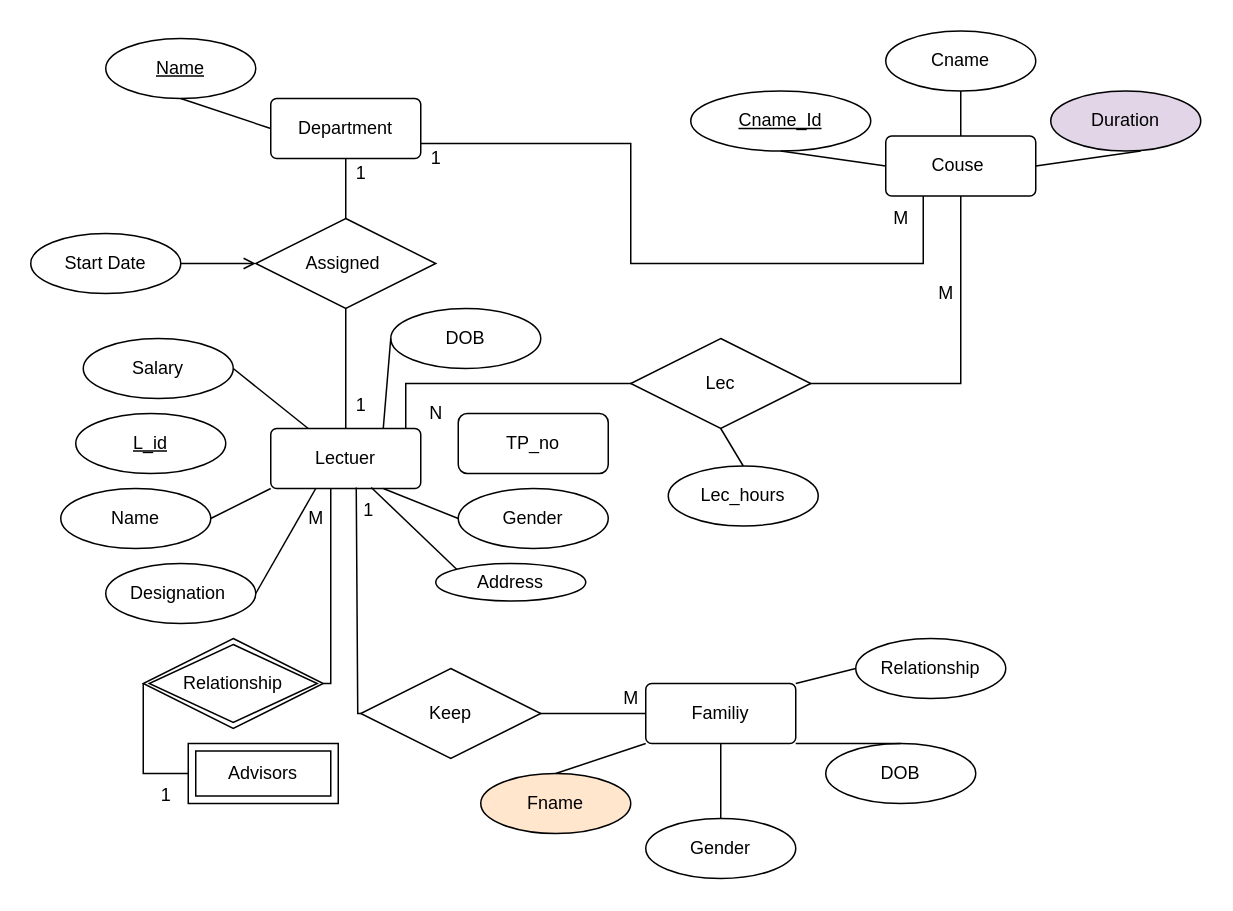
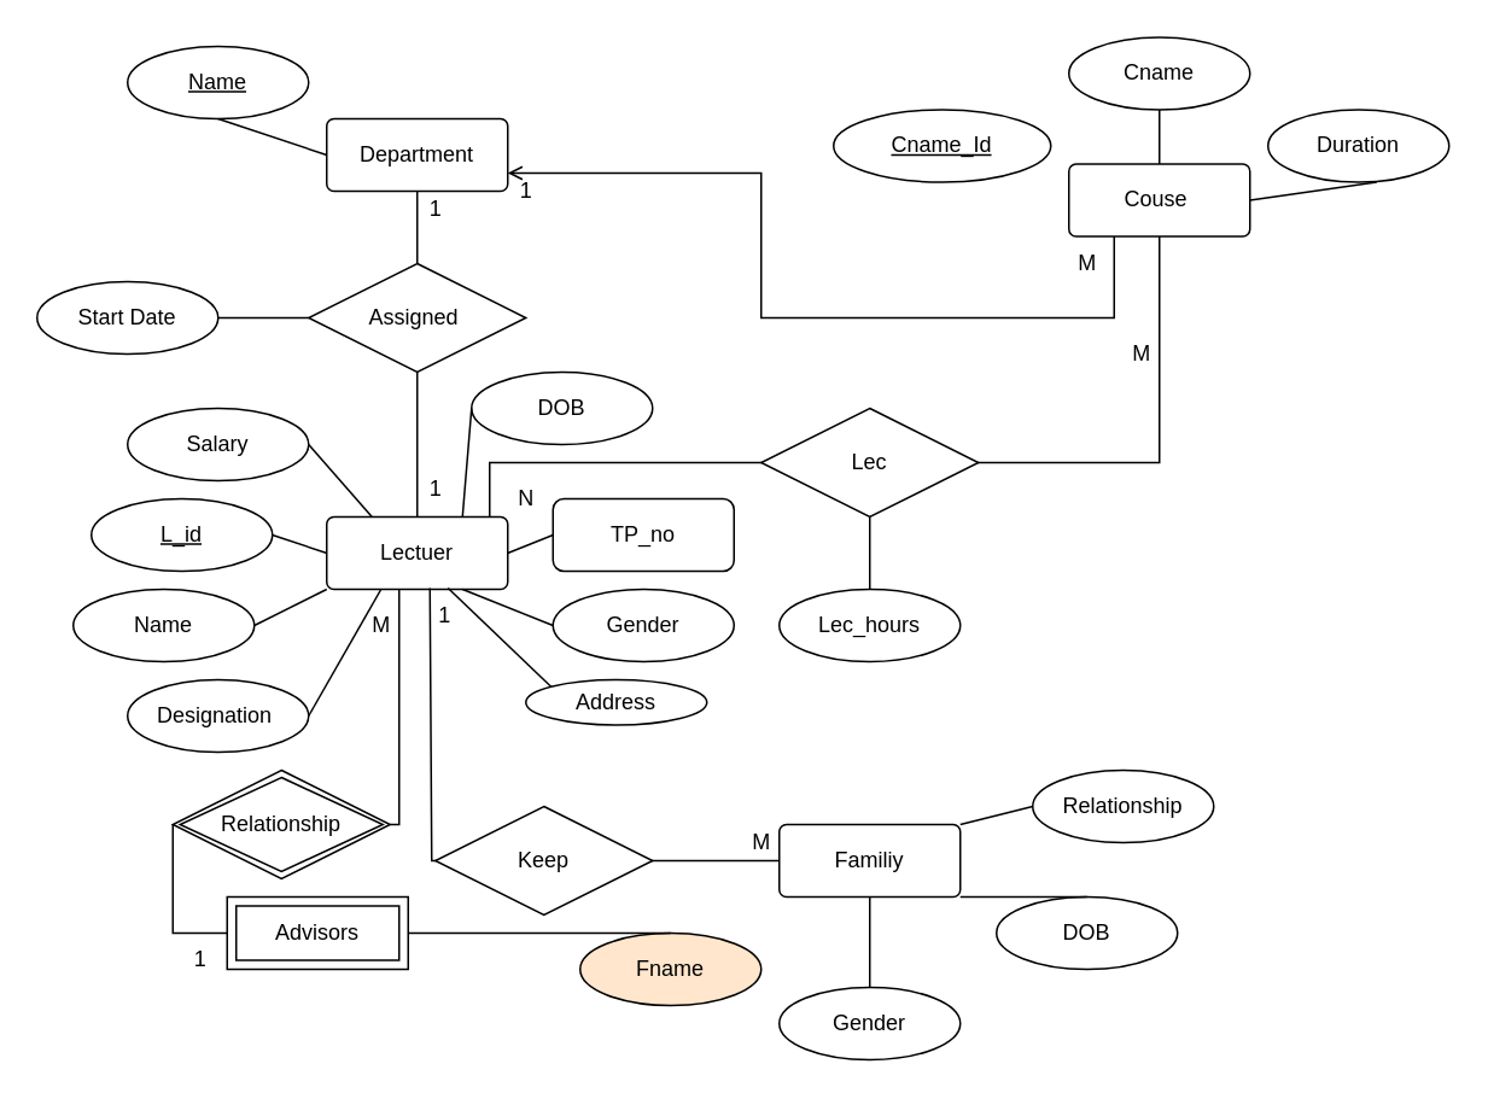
  <mxCell id="0" />
  <mxCell id="1" parent="0" />
  <mxCell id="2" value="Department" style="rounded=1;arcSize=10;whiteSpace=wrap;html=1;align=center;" vertex="1" parent="1"><mxGeometry x="180" y="65" width="100" height="40" as="geometry" /></mxCell>
  <mxCell id="3" value="Couse&amp;nbsp;" style="rounded=1;arcSize=10;whiteSpace=wrap;html=1;align=center;" vertex="1" parent="1"><mxGeometry x="590" y="90" width="100" height="40" as="geometry" /></mxCell>
  <mxCell id="4" value="Lectuer" style="rounded=1;arcSize=10;whiteSpace=wrap;html=1;align=center;" vertex="1" parent="1"><mxGeometry x="180" y="285" width="100" height="40" as="geometry" /></mxCell>
  <mxCell id="5" value="Familiy" style="rounded=1;arcSize=10;whiteSpace=wrap;html=1;align=center;" vertex="1" parent="1"><mxGeometry x="430" y="455" width="100" height="40" as="geometry" /></mxCell>
  <mxCell id="6" value="Advisors" style="shape=ext;margin=3;double=1;whiteSpace=wrap;html=1;align=center;" vertex="1" parent="1"><mxGeometry x="125" y="495" width="100" height="40" as="geometry" /></mxCell>
  <mxCell id="7" value="Name" style="ellipse;whiteSpace=wrap;html=1;align=center;fontStyle=4;" vertex="1" parent="1"><mxGeometry y="25" width="100" height="40" as="geometry" x="70" /></mxCell>
  <mxCell id="8" value="Cname_Id" style="ellipse;whiteSpace=wrap;html=1;align=center;fontStyle=4;" vertex="1" parent="1"><mxGeometry x="460" y="60" width="120" height="40" as="geometry" /></mxCell>
  <mxCell id="9" value="Cname" style="ellipse;whiteSpace=wrap;html=1;align=center;" vertex="1" parent="1"><mxGeometry x="590" y="20" width="100" height="40" as="geometry" /></mxCell>
- <mxCell id="10" value="Duration" style="ellipse;whiteSpace=wrap;html=1;align=center;fillColor=#e1d5e7;" vertex="1" parent="1"><mxGeometry x="700" y="60" width="100" height="40" as="geometry" /></mxCell>
+ <mxCell id="10" value="Duration" style="ellipse;whiteSpace=wrap;html=1;align=center;" vertex="1" parent="1"><mxGeometry x="700" y="60" width="100" height="40" as="geometry" /></mxCell>
  <mxCell id="11" value="" style="endArrow=none;html=1;rounded=0;entryX=0;entryY=0.5;entryDx=0;entryDy=0;exitX=0.5;exitY=1;exitDx=0;exitDy=0;" edge="1" parent="1" source="7" target="2"><mxGeometry width="50" height="50" relative="1" as="geometry"><mxPoint x="120" y="125" as="sourcePoint" /><mxPoint x="170" y="75" as="targetPoint" /></mxGeometry></mxCell>
  <mxCell id="12" value="" style="endArrow=none;html=1;rounded=0;entryX=0.5;entryY=1;entryDx=0;entryDy=0;" edge="1" parent="1"><mxGeometry width="50" height="50" relative="1" as="geometry"><mxPoint x="690" y="110" as="sourcePoint" /><mxPoint x="760" y="100" as="targetPoint" /></mxGeometry></mxCell>
  <mxCell id="13" value="" style="endArrow=none;html=1;rounded=0;entryX=0.5;entryY=1;entryDx=0;entryDy=0;exitX=0.5;exitY=0;exitDx=0;exitDy=0;" edge="1" parent="1" source="3" target="9"><mxGeometry width="50" height="50" relative="1" as="geometry"><mxPoint x="640" y="80" as="sourcePoint" /><mxPoint x="420" y="110" as="targetPoint" /></mxGeometry></mxCell>
- <mxCell id="14" value="" style="endArrow=none;html=1;rounded=0;entryX=0.5;entryY=1;entryDx=0;entryDy=0;exitX=0;exitY=0.5;exitDx=0;exitDy=0;" edge="1" parent="1" source="3" target="8"><mxGeometry width="50" height="50" relative="1" as="geometry"><mxPoint x="380" y="170" as="sourcePoint" /><mxPoint x="430" y="120" as="targetPoint" /></mxGeometry></mxCell>
  <mxCell id="15" value="L_id" style="ellipse;whiteSpace=wrap;html=1;align=center;fontStyle=4;" vertex="1" parent="1"><mxGeometry x="50" y="275" width="100" height="40" as="geometry" /></mxCell>
  <mxCell id="16" value="Name" style="ellipse;whiteSpace=wrap;html=1;align=center;" vertex="1" parent="1"><mxGeometry x="40" y="325" width="100" height="40" as="geometry" /></mxCell>
  <mxCell id="17" value="Designation&amp;nbsp;" style="ellipse;whiteSpace=wrap;html=1;align=center;" vertex="1" parent="1"><mxGeometry y="375" width="100" height="40" as="geometry" x="70" /></mxCell>
  <mxCell id="18" value="Address" style="ellipse;whiteSpace=wrap;html=1;align=center;" vertex="1" parent="1"><mxGeometry x="290" y="375" width="100" height="25" as="geometry" /></mxCell>
- <mxCell id="19" value="Salary" style="ellipse;whiteSpace=wrap;html=1;align=center;" vertex="1" parent="1"><mxGeometry x="55" y="225" width="100" height="40" as="geometry" /></mxCell>
+ <mxCell id="19" value="Salary" style="ellipse;whiteSpace=wrap;html=1;align=center;" vertex="1" parent="1"><mxGeometry y="225" width="100" height="40" as="geometry" x="70" /></mxCell>
  <mxCell id="20" value="Gender" style="ellipse;whiteSpace=wrap;html=1;align=center;" vertex="1" parent="1"><mxGeometry x="305" y="325" width="100" height="40" as="geometry" /></mxCell>
  <mxCell id="21" value="TP_no" style="whiteSpace=wrap;html=1;align=center;rounded=1;" vertex="1" parent="1"><mxGeometry x="305" y="275" width="100" height="40" as="geometry" /></mxCell>
  <mxCell id="22" value="DOB" style="ellipse;whiteSpace=wrap;html=1;align=center;" vertex="1" parent="1"><mxGeometry x="260" y="205" width="100" height="40" as="geometry" /></mxCell>
  <mxCell id="23" value="" style="endArrow=none;html=1;rounded=0;entryX=0;entryY=0.5;entryDx=0;entryDy=0;exitX=0.75;exitY=0;exitDx=0;exitDy=0;" edge="1" parent="1" source="4" target="22"><mxGeometry width="50" height="50" relative="1" as="geometry"><mxPoint x="420" y="345" as="sourcePoint" /><mxPoint x="470" y="295" as="targetPoint" /></mxGeometry></mxCell>
  <mxCell id="24" value="" style="endArrow=none;html=1;rounded=0;entryX=1;entryY=0.5;entryDx=0;entryDy=0;exitX=0.25;exitY=0;exitDx=0;exitDy=0;" edge="1" parent="1" source="4" target="19"><mxGeometry width="50" height="50" relative="1" as="geometry"><mxPoint x="430" y="355" as="sourcePoint" /><mxPoint x="480" y="305" as="targetPoint" /></mxGeometry></mxCell>
+ <mxCell id="25" value="" style="endArrow=none;html=1;rounded=0;entryX=0;entryY=0.5;entryDx=0;entryDy=0;exitX=1;exitY=0.5;exitDx=0;exitDy=0;" edge="1" parent="1" source="4" target="21"><mxGeometry width="50" height="50" relative="1" as="geometry"><mxPoint x="440" y="365" as="sourcePoint" /><mxPoint x="490" y="315" as="targetPoint" /></mxGeometry></mxCell>
  <mxCell id="26" value="" style="endArrow=none;html=1;rounded=0;entryX=0;entryY=0.5;entryDx=0;entryDy=0;exitX=0.75;exitY=1;exitDx=0;exitDy=0;" edge="1" parent="1" source="4" target="20"><mxGeometry width="50" height="50" relative="1" as="geometry"><mxPoint x="450" y="375" as="sourcePoint" /><mxPoint x="500" y="325" as="targetPoint" /></mxGeometry></mxCell>
  <mxCell id="27" value="" style="endArrow=none;html=1;rounded=0;entryX=0;entryY=0;entryDx=0;entryDy=0;exitX=0.67;exitY=0.983;exitDx=0;exitDy=0;exitPerimeter=0;" edge="1" parent="1" source="4" target="18"><mxGeometry width="50" height="50" relative="1" as="geometry"><mxPoint x="460" y="385" as="sourcePoint" /><mxPoint x="510" y="335" as="targetPoint" /></mxGeometry></mxCell>
  <mxCell id="28" value="" style="endArrow=none;html=1;rounded=0;entryX=1;entryY=0.5;entryDx=0;entryDy=0;" edge="1" parent="1" target="17"><mxGeometry width="50" height="50" relative="1" as="geometry"><mxPoint x="210" y="325" as="sourcePoint" /><mxPoint x="520" y="345" as="targetPoint" /></mxGeometry></mxCell>
  <mxCell id="29" value="" style="endArrow=none;html=1;rounded=0;entryX=1;entryY=0.5;entryDx=0;entryDy=0;exitX=0;exitY=1;exitDx=0;exitDy=0;" edge="1" parent="1" source="4" target="16"><mxGeometry width="50" height="50" relative="1" as="geometry"><mxPoint x="420" y="345" as="sourcePoint" /><mxPoint x="470" y="295" as="targetPoint" /></mxGeometry></mxCell>
+ <mxCell id="30" value="" style="endArrow=none;html=1;rounded=0;entryX=1;entryY=0.5;entryDx=0;entryDy=0;exitX=0;exitY=0.5;exitDx=0;exitDy=0;" edge="1" parent="1" source="4" target="15"><mxGeometry width="50" height="50" relative="1" as="geometry"><mxPoint x="420" y="345" as="sourcePoint" /><mxPoint x="470" y="295" as="targetPoint" /></mxGeometry></mxCell>
  <mxCell id="31" value="Assigned&amp;nbsp;" style="shape=rhombus;perimeter=rhombusPerimeter;whiteSpace=wrap;html=1;align=center;" vertex="1" parent="1"><mxGeometry x="170" y="145" width="120" height="60" as="geometry" /></mxCell>
  <mxCell id="32" value="" style="endArrow=none;html=1;rounded=0;entryX=0.5;entryY=1;entryDx=0;entryDy=0;exitX=0.5;exitY=0;exitDx=0;exitDy=0;" edge="1" parent="1" source="31" target="2"><mxGeometry width="50" height="50" relative="1" as="geometry"><mxPoint x="420" y="295" as="sourcePoint" /><mxPoint x="470" y="245" as="targetPoint" /></mxGeometry></mxCell>
  <mxCell id="33" value="" style="endArrow=none;html=1;rounded=0;entryX=0.5;entryY=1;entryDx=0;entryDy=0;exitX=0.5;exitY=0;exitDx=0;exitDy=0;" edge="1" parent="1" source="4" target="31"><mxGeometry width="50" height="50" relative="1" as="geometry"><mxPoint x="425" y="295" as="sourcePoint" /><mxPoint x="235" y="205" as="targetPoint" /></mxGeometry></mxCell>
  <mxCell id="34" value="1" style="text;html=1;align=center;verticalAlign=middle;resizable=0;points=[];autosize=1;strokeColor=none;fillColor=none;" vertex="1" parent="1"><mxGeometry x="225" y="100" width="30" height="30" as="geometry" /></mxCell>
  <mxCell id="35" value="1" style="text;html=1;align=center;verticalAlign=middle;resizable=0;points=[];autosize=1;strokeColor=none;fillColor=none;" vertex="1" parent="1"><mxGeometry x="225" y="255" width="30" height="30" as="geometry" /></mxCell>
  <mxCell id="36" value="Start Date" style="ellipse;whiteSpace=wrap;html=1;align=center;" vertex="1" parent="1"><mxGeometry x="20" y="155" width="100" height="40" as="geometry" /></mxCell>
- <mxCell id="37" value="" style="endArrow=open;html=1;rounded=0;entryX=0;entryY=0.5;entryDx=0;entryDy=0;exitX=1;exitY=0.5;exitDx=0;exitDy=0;" edge="1" parent="1" source="36" target="31"><mxGeometry width="50" height="50" relative="1" as="geometry"><mxPoint x="420" y="265" as="sourcePoint" /><mxPoint x="470" y="215" as="targetPoint" /></mxGeometry></mxCell>
+ <mxCell id="37" value="" style="endArrow=none;html=1;rounded=0;entryX=0;entryY=0.5;entryDx=0;entryDy=0;exitX=1;exitY=0.5;exitDx=0;exitDy=0;" edge="1" parent="1" source="36" target="31"><mxGeometry width="50" height="50" relative="1" as="geometry"><mxPoint x="420" y="265" as="sourcePoint" /><mxPoint x="470" y="215" as="targetPoint" /></mxGeometry></mxCell>
  <mxCell id="38" value="" style="endArrow=none;html=1;rounded=0;entryX=0.5;entryY=1;entryDx=0;entryDy=0;startArrow=none;" edge="1" parent="1" target="3"><mxGeometry width="50" height="50" relative="1" as="geometry"><mxPoint x="270" y="285" as="sourcePoint" /><mxPoint x="470" y="305" as="targetPoint" /><Array as="points"><mxPoint x="270" y="255" /><mxPoint x="640" y="255" /></Array></mxGeometry></mxCell>
  <mxCell id="39" value="Lec" style="shape=rhombus;perimeter=rhombusPerimeter;whiteSpace=wrap;html=1;align=center;" vertex="1" parent="1"><mxGeometry x="420" y="225" width="120" height="60" as="geometry" /></mxCell>
  <mxCell id="40" value="M" style="text;html=1;align=center;verticalAlign=middle;resizable=0;points=[];autosize=1;strokeColor=none;fillColor=none;" vertex="1" parent="1"><mxGeometry x="615" y="180" width="30" height="30" as="geometry" /></mxCell>
  <mxCell id="41" value="N" style="text;html=1;align=center;verticalAlign=middle;resizable=0;points=[];autosize=1;strokeColor=none;fillColor=none;" vertex="1" parent="1"><mxGeometry x="275" y="260" width="30" height="30" as="geometry" /></mxCell>
- <mxCell id="42" value="Lec_hours" style="ellipse;whiteSpace=wrap;html=1;align=center;" vertex="1" parent="1"><mxGeometry x="445" y="310" width="100" height="40" as="geometry" /></mxCell>
+ <mxCell id="42" value="Lec_hours" style="ellipse;whiteSpace=wrap;html=1;align=center;" vertex="1" parent="1"><mxGeometry x="430" y="325" width="100" height="40" as="geometry" /></mxCell>
  <mxCell id="43" value="" style="endArrow=none;html=1;rounded=0;entryX=0.5;entryY=0;entryDx=0;entryDy=0;exitX=0.5;exitY=1;exitDx=0;exitDy=0;" edge="1" parent="1" source="39" target="42"><mxGeometry width="50" height="50" relative="1" as="geometry"><mxPoint x="420" y="435" as="sourcePoint" /><mxPoint x="470" y="385" as="targetPoint" /></mxGeometry></mxCell>
- <mxCell id="44" value="" style="endArrow=none;html=1;rounded=0;entryX=1;entryY=0.75;entryDx=0;entryDy=0;exitX=0.25;exitY=1;exitDx=0;exitDy=0;" edge="1" parent="1" source="3" target="2"><mxGeometry width="50" height="50" relative="1" as="geometry"><mxPoint x="620" y="175" as="sourcePoint" /><mxPoint x="470" y="135" as="targetPoint" /><Array as="points"><mxPoint x="615" y="175" /><mxPoint x="420" y="175" /><mxPoint x="420" y="95" /></Array></mxGeometry></mxCell>
+ <mxCell id="44" value="" style="endArrow=open;html=1;rounded=0;entryX=1;entryY=0.75;entryDx=0;entryDy=0;exitX=0.25;exitY=1;exitDx=0;exitDy=0;" edge="1" parent="1" source="3" target="2"><mxGeometry width="50" height="50" relative="1" as="geometry"><mxPoint x="620" y="175" as="sourcePoint" /><mxPoint x="470" y="135" as="targetPoint" /><Array as="points"><mxPoint x="615" y="175" /><mxPoint x="420" y="175" /><mxPoint x="420" y="95" /></Array></mxGeometry></mxCell>
  <mxCell id="45" value="1" style="text;html=1;align=center;verticalAlign=middle;resizable=0;points=[];autosize=1;strokeColor=none;fillColor=none;" vertex="1" parent="1"><mxGeometry x="275" y="90" width="30" height="30" as="geometry" /></mxCell>
  <mxCell id="46" value="M" style="text;html=1;align=center;verticalAlign=middle;resizable=0;points=[];autosize=1;strokeColor=none;fillColor=none;" vertex="1" parent="1"><mxGeometry x="585" y="130" width="30" height="30" as="geometry" /></mxCell>
  <mxCell id="47" style="edgeStyle=orthogonalEdgeStyle;rounded=0;orthogonalLoop=1;jettySize=auto;html=1;exitX=0.5;exitY=1;exitDx=0;exitDy=0;" edge="1" parent="1" source="17" target="17"><mxGeometry relative="1" as="geometry" /></mxCell>
  <mxCell id="48" value="" style="endArrow=none;html=1;rounded=0;exitX=1;exitY=0.5;exitDx=0;exitDy=0;" edge="1" parent="1" source="49"><mxGeometry width="50" height="50" relative="1" as="geometry"><mxPoint x="420" y="435" as="sourcePoint" /><mxPoint x="220" y="325" as="targetPoint" /><Array as="points"><mxPoint x="220" y="455" /><mxPoint x="220" y="435" /></Array></mxGeometry></mxCell>
  <mxCell id="49" value="Relationship" style="shape=rhombus;double=1;perimeter=rhombusPerimeter;whiteSpace=wrap;html=1;align=center;" vertex="1" parent="1"><mxGeometry x="95" y="425" width="120" height="60" as="geometry" /></mxCell>
  <mxCell id="50" value="" style="endArrow=none;html=1;rounded=0;entryX=0;entryY=0.5;entryDx=0;entryDy=0;exitX=0;exitY=0.5;exitDx=0;exitDy=0;" edge="1" parent="1" source="6" target="49"><mxGeometry width="50" height="50" relative="1" as="geometry"><mxPoint x="420" y="435" as="sourcePoint" /><mxPoint x="470" y="385" as="targetPoint" /><Array as="points"><mxPoint x="95" y="515" /></Array></mxGeometry></mxCell>
  <mxCell id="51" value="M" style="text;html=1;align=center;verticalAlign=middle;resizable=0;points=[];autosize=1;strokeColor=none;fillColor=none;" vertex="1" parent="1"><mxGeometry x="195" y="330" width="30" height="30" as="geometry" /></mxCell>
  <mxCell id="52" value="1" style="text;html=1;align=center;verticalAlign=middle;resizable=0;points=[];autosize=1;strokeColor=none;fillColor=none;" vertex="1" parent="1"><mxGeometry x="95" y="515" width="30" height="30" as="geometry" /></mxCell>
  <mxCell id="53" value="" style="endArrow=none;html=1;rounded=0;entryX=0.57;entryY=0.983;entryDx=0;entryDy=0;entryPerimeter=0;exitX=0;exitY=0.5;exitDx=0;exitDy=0;" edge="1" parent="1" source="5" target="4"><mxGeometry width="50" height="50" relative="1" as="geometry"><mxPoint x="420" y="435" as="sourcePoint" /><mxPoint x="470" y="385" as="targetPoint" /><Array as="points"><mxPoint x="238" y="475" /></Array></mxGeometry></mxCell>
  <mxCell id="54" value="Keep" style="shape=rhombus;perimeter=rhombusPerimeter;whiteSpace=wrap;html=1;align=center;" vertex="1" parent="1"><mxGeometry x="240" y="445" width="120" height="60" as="geometry" /></mxCell>
  <mxCell id="55" value="1" style="text;html=1;align=center;verticalAlign=middle;resizable=0;points=[];autosize=1;strokeColor=none;fillColor=none;" vertex="1" parent="1"><mxGeometry x="230" y="325" width="30" height="30" as="geometry" /></mxCell>
  <mxCell id="56" value="M" style="text;html=1;align=center;verticalAlign=middle;resizable=0;points=[];autosize=1;strokeColor=none;fillColor=none;" vertex="1" parent="1"><mxGeometry x="405" y="450" width="30" height="30" as="geometry" /></mxCell>
  <mxCell id="57" value="Fname" style="ellipse;whiteSpace=wrap;html=1;align=center;fillColor=#ffe6cc;" vertex="1" parent="1"><mxGeometry x="320" y="515" width="100" height="40" as="geometry" /></mxCell>
  <mxCell id="58" value="Gender" style="ellipse;whiteSpace=wrap;html=1;align=center;" vertex="1" parent="1"><mxGeometry x="430" y="545" width="100" height="40" as="geometry" /></mxCell>
  <mxCell id="59" value="DOB" style="ellipse;whiteSpace=wrap;html=1;align=center;" vertex="1" parent="1"><mxGeometry x="550" y="495" width="100" height="40" as="geometry" /></mxCell>
  <mxCell id="60" value="Relationship" style="ellipse;whiteSpace=wrap;html=1;align=center;" vertex="1" parent="1"><mxGeometry x="570" y="425" width="100" height="40" as="geometry" /></mxCell>
- <mxCell id="61" value="" style="endArrow=none;html=1;rounded=0;entryX=0;entryY=1;entryDx=0;entryDy=0;exitX=0.5;exitY=0;exitDx=0;exitDy=0;" edge="1" parent="1" source="57" target="5"><mxGeometry width="50" height="50" relative="1" as="geometry"><mxPoint x="420" y="515" as="sourcePoint" /><mxPoint x="470" y="465" as="targetPoint" /></mxGeometry></mxCell>
+ <mxCell id="61" value="" style="endArrow=none;html=1;rounded=0;exitX=0.5;exitY=0;exitDx=0;exitDy=0;" edge="1" parent="1" source="57" target="6"><mxGeometry width="50" height="50" relative="1" as="geometry"><mxPoint x="420" y="515" as="sourcePoint" /><mxPoint x="470" y="465" as="targetPoint" /></mxGeometry></mxCell>
  <mxCell id="62" value="" style="endArrow=none;html=1;rounded=0;entryX=0;entryY=0.5;entryDx=0;entryDy=0;exitX=1;exitY=0;exitDx=0;exitDy=0;" edge="1" parent="1" source="5" target="60"><mxGeometry width="50" height="50" relative="1" as="geometry"><mxPoint x="430" y="525" as="sourcePoint" /><mxPoint x="480" y="475" as="targetPoint" /></mxGeometry></mxCell>
  <mxCell id="63" value="" style="endArrow=none;html=1;rounded=0;exitX=0.5;exitY=0;exitDx=0;exitDy=0;" edge="1" parent="1" source="59"><mxGeometry width="50" height="50" relative="1" as="geometry"><mxPoint x="440" y="535" as="sourcePoint" /><mxPoint x="530" y="495" as="targetPoint" /></mxGeometry></mxCell>
  <mxCell id="64" value="" style="endArrow=none;html=1;rounded=0;entryX=0.5;entryY=1;entryDx=0;entryDy=0;" edge="1" parent="1" source="58" target="5"><mxGeometry width="50" height="50" relative="1" as="geometry"><mxPoint x="450" y="545" as="sourcePoint" /><mxPoint x="500" y="495" as="targetPoint" /></mxGeometry></mxCell>
